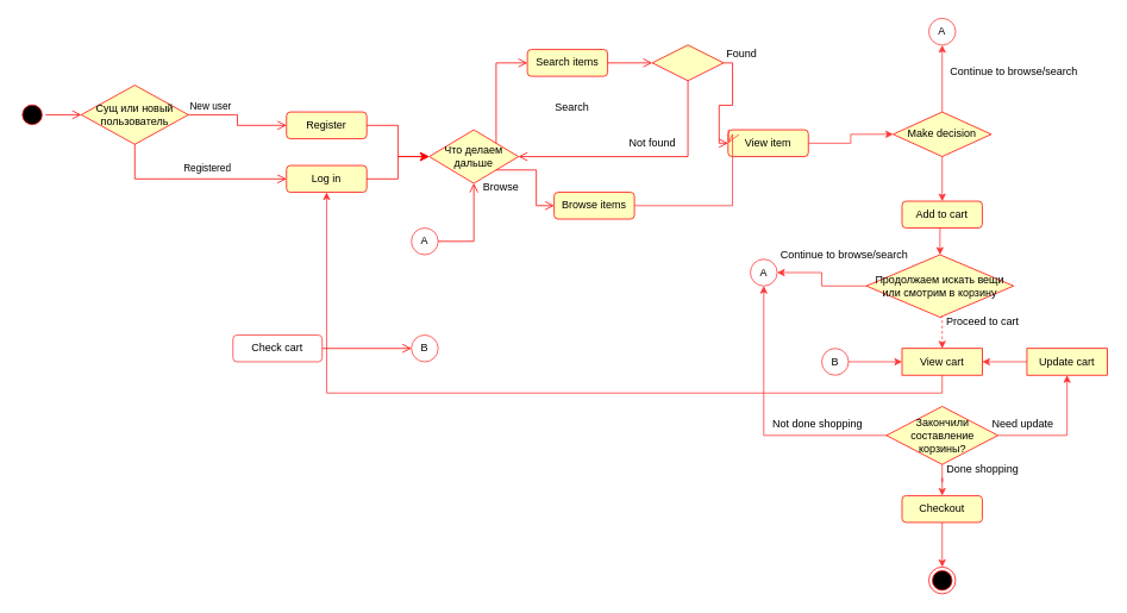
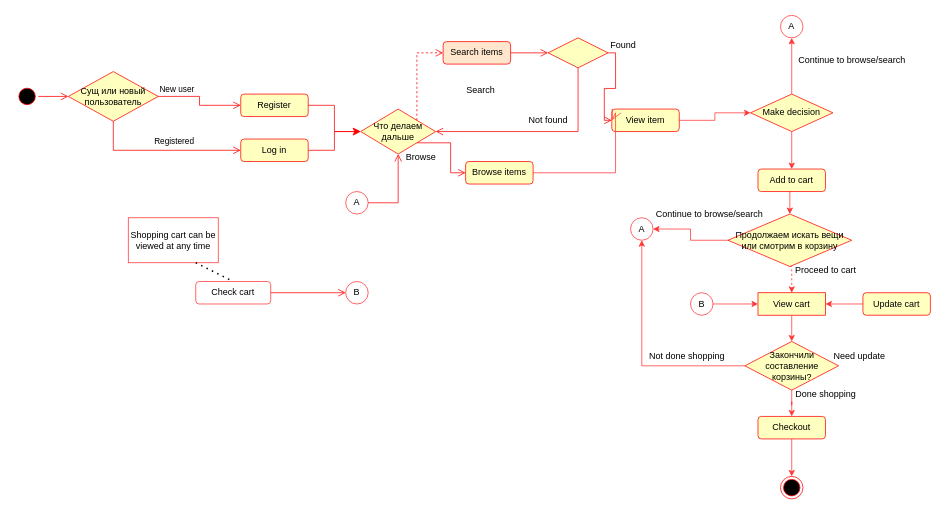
  <mxCell id="0" />
  <mxCell id="1" parent="0" />
  <mxCell id="2" value="" style="ellipse;html=1;shape=startState;fillColor=#000000;strokeColor=#ff0000;" parent="1" vertex="1"><mxGeometry y="113.13" width="30" height="30" as="geometry" x="20" /></mxCell>
  <mxCell id="3" value="" style="edgeStyle=orthogonalEdgeStyle;html=1;verticalAlign=bottom;endArrow=open;endSize=8;strokeColor=#ff0000;rounded=0;exitX=1;exitY=0.5;exitDx=0;exitDy=0;entryX=0;entryY=0.5;entryDx=0;entryDy=0;" parent="1" source="2" edge="1" target="4"><mxGeometry relative="1" as="geometry"><mxPoint x="150" y="140" as="targetPoint" /><mxPoint x="85" y="155" as="sourcePoint" /></mxGeometry></mxCell>
  <mxCell id="4" value="Сущ или новый пользователь" style="rhombus;whiteSpace=wrap;html=1;fontColor=#000000;fillColor=#ffffc0;strokeColor=#ff0000;" parent="1" vertex="1"><mxGeometry x="90" y="95" width="120" height="66.25" as="geometry" /></mxCell>
  <mxCell id="5" value="New user" style="edgeStyle=orthogonalEdgeStyle;html=1;align=left;verticalAlign=bottom;endArrow=open;endSize=8;strokeColor=#ff0000;rounded=0;exitX=1;exitY=0.5;exitDx=0;exitDy=0;entryX=0;entryY=0.5;entryDx=0;entryDy=0;" parent="1" source="4" target="7" edge="1"><mxGeometry x="-1" relative="1" as="geometry"><mxPoint x="310" y="128.75" as="targetPoint" /><mxPoint x="219.859" y="128.85" as="sourcePoint" /></mxGeometry></mxCell>
  <mxCell id="6" value="Registered" style="edgeStyle=orthogonalEdgeStyle;html=1;align=left;verticalAlign=top;endArrow=open;endSize=8;strokeColor=#ff0000;rounded=0;entryX=0;entryY=0.5;entryDx=0;entryDy=0;exitX=0.5;exitY=1;exitDx=0;exitDy=0;" parent="1" source="4" target="8" edge="1"><mxGeometry x="-0.119" y="25" relative="1" as="geometry"><mxPoint x="299.95" y="200.03" as="targetPoint" /><mxPoint x="179.998" y="161.246" as="sourcePoint" /><Array as="points"><mxPoint x="180" y="200" /><mxPoint x="310" y="200" /></Array><mxPoint as="offset" /></mxGeometry></mxCell>
  <mxCell id="7" value="Register&lt;span style=&quot;color: rgba(0, 0, 0, 0); font-family: monospace; font-size: 0px; text-align: start; text-wrap: nowrap;&quot;&gt;%3CmxGraphModel%3E%3Croot%3E%3CmxCell%20id%3D%220%22%2F%3E%3CmxCell%20id%3D%221%22%20parent%3D%220%22%2F%3E%3CmxCell%20id%3D%222%22%20value%3D%22Browse%20Items%22%20style%3D%22rounded%3D1%3BwhiteSpace%3Dwrap%3Bhtml%3D1%3BfillColor%3D%23ffffc0%3BstrokeColor%3D%23ff0000%3BfontColor%3D%23000000%3B%22%20vertex%3D%221%22%20parent%3D%221%22%3E%3CmxGeometry%20x%3D%22220%22%20y%3D%22110%22%20width%3D%2290%22%20height%3D%2230%22%20as%3D%22geometry%22%2F%3E%3C%2FmxCell%3E%3C%2Froot%3E%3C%2FmxGraphModel%3E&lt;/span&gt;" style="rounded=1;whiteSpace=wrap;html=1;fillColor=#ffffc0;strokeColor=#ff0000;fontColor=#000000;" parent="1" vertex="1"><mxGeometry x="320" y="125" width="90" height="30" as="geometry" /></mxCell>
  <mxCell id="8" value="Log in" style="rounded=1;whiteSpace=wrap;html=1;fillColor=#ffffc0;strokeColor=#ff0000;fontColor=#000000;" parent="1" vertex="1"><mxGeometry x="320" y="185" width="90" height="30" as="geometry" /></mxCell>
  <mxCell id="9" value="" style="edgeStyle=orthogonalEdgeStyle;html=1;align=left;verticalAlign=bottom;endArrow=open;endSize=8;strokeColor=#ff0000;rounded=0;entryX=0;entryY=0.5;entryDx=0;entryDy=0;exitX=1;exitY=0.5;exitDx=0;exitDy=0;" parent="1" source="7" target="13" edge="1"><mxGeometry x="-1" relative="1" as="geometry"><mxPoint x="480" y="165" as="targetPoint" /><mxPoint x="420" y="139.6" as="sourcePoint" /></mxGeometry></mxCell>
  <mxCell id="10" value="" style="edgeStyle=orthogonalEdgeStyle;html=1;align=left;verticalAlign=bottom;endArrow=classic;endSize=8;strokeColor=#ff0000;rounded=0;entryX=0;entryY=0.5;entryDx=0;entryDy=0;exitX=1;exitY=0.5;exitDx=0;exitDy=0;" parent="1" source="8" target="13" edge="1"><mxGeometry x="-1" relative="1" as="geometry"><mxPoint x="480" y="165" as="targetPoint" /><mxPoint x="420" y="199.6" as="sourcePoint" /></mxGeometry></mxCell>
  <mxCell id="11" value="" style="ellipse;html=1;shape=endState;fillColor=#000000;strokeColor=#ff0000;" parent="1" vertex="1"><mxGeometry x="1040" y="635" width="30" height="30" as="geometry" /></mxCell>
  <mxCell id="12" value="Search" style="text;html=1;align=center;verticalAlign=middle;resizable=0;points=[];autosize=1;strokeColor=none;fillColor=none;" parent="1" vertex="1"><mxGeometry x="610" y="105" width="60" height="30" as="geometry" /></mxCell>
  <mxCell id="13" value="Что делаем дальше" style="rhombus;whiteSpace=wrap;html=1;fontColor=#000000;fillColor=#ffffc0;strokeColor=#ff0000;" parent="1" vertex="1"><mxGeometry x="480" y="145" width="100" height="60" as="geometry" /></mxCell>
- <mxCell id="14" value="" style="edgeStyle=orthogonalEdgeStyle;html=1;align=left;verticalAlign=bottom;endArrow=open;endSize=8;strokeColor=#ff0000;rounded=0;exitX=1;exitY=0;exitDx=0;exitDy=0;entryX=0;entryY=0.5;entryDx=0;entryDy=0;" parent="1" source="13" target="15" edge="1"><mxGeometry x="-1" relative="1" as="geometry"><mxPoint x="540" y="85" as="targetPoint" /><mxPoint x="520" y="126.25" as="sourcePoint" /><Array as="points"><mxPoint x="555" y="70" /></Array></mxGeometry></mxCell>
- <mxCell id="15" value="Search items" style="rounded=1;whiteSpace=wrap;html=1;fillColor=#ffffc0;strokeColor=#ff0000;fontColor=#000000;" parent="1" vertex="1"><mxGeometry x="590" y="55" width="90" height="30" as="geometry" /></mxCell>
+ <mxCell id="14" value="" style="edgeStyle=orthogonalEdgeStyle;html=1;align=left;verticalAlign=bottom;endArrow=open;endSize=8;strokeColor=#ff0000;rounded=0;exitX=1;exitY=0;exitDx=0;exitDy=0;entryX=0;entryY=0.5;entryDx=0;entryDy=0;dashed=1;" parent="1" source="13" target="15" edge="1"><mxGeometry x="-1" relative="1" as="geometry"><mxPoint x="540" y="85" as="targetPoint" /><mxPoint x="520" y="126.25" as="sourcePoint" /><Array as="points"><mxPoint x="555" y="70" /></Array></mxGeometry></mxCell>
+ <mxCell id="15" value="Search items" style="rounded=1;whiteSpace=wrap;html=1;fillColor=#ffe6cc;strokeColor=#ff0000;fontColor=#000000;" parent="1" vertex="1"><mxGeometry x="590" y="55" width="90" height="30" as="geometry" /></mxCell>
  <mxCell id="16" value="" style="rhombus;whiteSpace=wrap;html=1;fontColor=#000000;fillColor=#ffffc0;strokeColor=#ff0000;" parent="1" vertex="1"><mxGeometry x="730" y="50" width="80" height="40" as="geometry" /></mxCell>
  <mxCell id="17" value="" style="edgeStyle=orthogonalEdgeStyle;html=1;align=left;verticalAlign=bottom;endArrow=open;endSize=8;strokeColor=#ff0000;rounded=0;exitX=1;exitY=0.5;exitDx=0;exitDy=0;entryX=0;entryY=0.5;entryDx=0;entryDy=0;" parent="1" source="15" target="16" edge="1"><mxGeometry x="-1" relative="1" as="geometry"><mxPoint x="740" y="100" as="targetPoint" /><mxPoint x="710" y="195" as="sourcePoint" /><Array as="points"><mxPoint x="690" y="70" /><mxPoint x="690" y="70" /></Array></mxGeometry></mxCell>
  <mxCell id="18" value="" style="edgeStyle=orthogonalEdgeStyle;html=1;verticalAlign=bottom;endArrow=open;endSize=8;strokeColor=#ff0000;rounded=0;exitX=1;exitY=0.5;exitDx=0;exitDy=0;entryX=0;entryY=0.5;entryDx=0;entryDy=0;" parent="1" source="16" target="23" edge="1"><mxGeometry relative="1" as="geometry"><mxPoint x="850" y="70" as="targetPoint" /><mxPoint x="110" y="150" as="sourcePoint" /></mxGeometry></mxCell>
  <mxCell id="19" value="Found" style="text;html=1;align=center;verticalAlign=middle;resizable=0;points=[];autosize=1;strokeColor=none;fillColor=none;" parent="1" vertex="1"><mxGeometry x="800" y="45" width="60" height="30" as="geometry" /></mxCell>
  <mxCell id="20" value="" style="edgeStyle=orthogonalEdgeStyle;html=1;verticalAlign=bottom;endArrow=open;endSize=8;strokeColor=#ff0000;rounded=0;exitX=0.5;exitY=1;exitDx=0;exitDy=0;entryX=1;entryY=0.5;entryDx=0;entryDy=0;" parent="1" source="16" target="13" edge="1"><mxGeometry relative="1" as="geometry"><mxPoint x="860" y="80" as="targetPoint" /><mxPoint x="820" y="80" as="sourcePoint" /></mxGeometry></mxCell>
  <mxCell id="21" value="Not found" style="text;html=1;align=center;verticalAlign=middle;resizable=0;points=[];autosize=1;strokeColor=none;fillColor=none;" parent="1" vertex="1"><mxGeometry x="690" y="145" width="80" height="30" as="geometry" /></mxCell>
  <mxCell id="22" style="edgeStyle=orthogonalEdgeStyle;rounded=0;orthogonalLoop=1;jettySize=auto;html=1;exitX=1;exitY=0.5;exitDx=0;exitDy=0;entryX=0;entryY=0.5;entryDx=0;entryDy=0;strokeColor=#FF3333;" parent="1" source="23" target="29" edge="1"><mxGeometry relative="1" as="geometry" /></mxCell>
  <mxCell id="23" value="View item" style="rounded=1;whiteSpace=wrap;html=1;fillColor=#ffffc0;strokeColor=#ff0000;fontColor=#000000;" parent="1" vertex="1"><mxGeometry x="815" y="145" width="90" height="30" as="geometry" /></mxCell>
  <mxCell id="24" value="Browse items" style="rounded=1;whiteSpace=wrap;html=1;fillColor=#ffffc0;strokeColor=#ff0000;fontColor=#000000;" parent="1" vertex="1"><mxGeometry x="620" y="215" width="90" height="30" as="geometry" /></mxCell>
  <mxCell id="25" value="" style="edgeStyle=orthogonalEdgeStyle;html=1;align=left;verticalAlign=bottom;endArrow=open;endSize=8;strokeColor=#ff0000;rounded=0;exitX=1;exitY=1;exitDx=0;exitDy=0;entryX=0;entryY=0.5;entryDx=0;entryDy=0;" parent="1" source="13" target="24" edge="1"><mxGeometry x="-1" y="32" relative="1" as="geometry"><mxPoint x="740" y="295" as="targetPoint" /><mxPoint x="630" y="295" as="sourcePoint" /><mxPoint x="-2" y="-10" as="offset" /></mxGeometry></mxCell>
  <mxCell id="26" value="Browse" style="text;html=1;align=center;verticalAlign=middle;resizable=0;points=[];autosize=1;strokeColor=none;fillColor=none;" parent="1" vertex="1"><mxGeometry x="530" y="195" width="60" height="30" as="geometry" /></mxCell>
  <mxCell id="27" value="" style="endArrow=open;endFill=1;endSize=12;html=1;rounded=0;exitX=1;exitY=0.5;exitDx=0;exitDy=0;entryX=0;entryY=0.5;entryDx=0;entryDy=0;strokeColor=#FF3333;" parent="1" source="24" target="23" edge="1"><mxGeometry width="160" relative="1" as="geometry"><mxPoint x="770" y="229.76" as="sourcePoint" /><mxPoint x="930" y="229.76" as="targetPoint" /><Array as="points"><mxPoint x="820" y="230" /><mxPoint x="820" y="150" /></Array></mxGeometry></mxCell>
  <mxCell id="28" style="edgeStyle=orthogonalEdgeStyle;rounded=0;orthogonalLoop=1;jettySize=auto;html=1;entryX=0.5;entryY=0;entryDx=0;entryDy=0;strokeColor=#FF3333;" parent="1" source="29" target="31" edge="1"><mxGeometry relative="1" as="geometry" /></mxCell>
  <mxCell id="29" value="Make decision" style="rhombus;whiteSpace=wrap;html=1;fontColor=#000000;fillColor=#ffffc0;strokeColor=#ff0000;" parent="1" vertex="1"><mxGeometry x="1000" y="125" width="110" height="50" as="geometry" /></mxCell>
  <mxCell id="30" value="Continue to browse/search" style="text;html=1;align=center;verticalAlign=middle;resizable=0;points=[];autosize=1;strokeColor=none;fillColor=none;" parent="1" vertex="1"><mxGeometry x="1050" y="65" width="170" height="30" as="geometry" /></mxCell>
  <mxCell id="31" value="Add to cart" style="rounded=1;whiteSpace=wrap;html=1;fillColor=#ffffc0;strokeColor=#ff0000;fontColor=#000000;" parent="1" vertex="1"><mxGeometry x="1010" y="225" width="90" height="30" as="geometry" /></mxCell>
  <mxCell id="32" value="Продолжаем искать вещи или смотрим в корзину" style="rhombus;whiteSpace=wrap;html=1;fontColor=#000000;fillColor=#ffffc0;strokeColor=#ff0000;" parent="1" vertex="1"><mxGeometry x="970" y="285" width="165" height="70" as="geometry" /></mxCell>
  <mxCell id="33" style="edgeStyle=orthogonalEdgeStyle;rounded=0;orthogonalLoop=1;jettySize=auto;html=1;entryX=0.5;entryY=0;entryDx=0;entryDy=0;strokeColor=#FF3333;exitX=0.5;exitY=1;exitDx=0;exitDy=0;" parent="1" source="31" target="32" edge="1"><mxGeometry relative="1" as="geometry"><mxPoint x="1080" y="265" as="sourcePoint" /><mxPoint x="1080" y="315" as="targetPoint" /></mxGeometry></mxCell>
  <mxCell id="34" style="edgeStyle=orthogonalEdgeStyle;rounded=0;orthogonalLoop=1;jettySize=auto;html=1;entryX=1;entryY=0.5;entryDx=0;entryDy=0;strokeColor=#FF3333;exitX=0;exitY=0.5;exitDx=0;exitDy=0;" parent="1" source="32" target="44" edge="1"><mxGeometry relative="1" as="geometry"><mxPoint x="1054.71" y="340" as="sourcePoint" /><mxPoint x="1054.71" y="385" as="targetPoint" /></mxGeometry></mxCell>
  <mxCell id="35" value="Continue to browse/search" style="text;html=1;align=center;verticalAlign=middle;resizable=0;points=[];autosize=1;strokeColor=none;fillColor=none;" parent="1" vertex="1"><mxGeometry x="860" y="270" width="170" height="30" as="geometry" /></mxCell>
  <mxCell id="36" value="View cart" style="whiteSpace=wrap;html=1;fillColor=#ffffc0;strokeColor=#ff0000;fontColor=#000000;rounded=0;" parent="1" vertex="1"><mxGeometry x="1010" y="390" width="90" height="30" as="geometry" /></mxCell>
  <mxCell id="37" style="edgeStyle=orthogonalEdgeStyle;rounded=0;orthogonalLoop=1;jettySize=auto;html=1;entryX=0.5;entryY=0;entryDx=0;entryDy=0;strokeColor=#FF3333;exitX=0.5;exitY=1;exitDx=0;exitDy=0;dashed=1;" parent="1" source="32" target="36" edge="1"><mxGeometry relative="1" as="geometry"><mxPoint x="1065" y="250" as="sourcePoint" /><mxPoint x="1065" y="295" as="targetPoint" /></mxGeometry></mxCell>
  <mxCell id="38" value="Proceed to cart" style="text;html=1;align=center;verticalAlign=middle;resizable=0;points=[];autosize=1;strokeColor=none;fillColor=none;" parent="1" vertex="1"><mxGeometry x="1050" y="345" width="100" height="30" as="geometry" /></mxCell>
- <mxCell id="39" style="edgeStyle=orthogonalEdgeStyle;rounded=0;orthogonalLoop=1;jettySize=auto;html=1;entryX=0.5;entryY=1;entryDx=0;entryDy=0;strokeColor=#FF3333;" parent="1" source="42" target="55" edge="1"><mxGeometry relative="1" as="geometry" /></mxCell>
  <mxCell id="40" style="edgeStyle=orthogonalEdgeStyle;rounded=0;orthogonalLoop=1;jettySize=auto;html=1;entryX=0.5;entryY=1;entryDx=0;entryDy=0;strokeColor=#FF3333;" parent="1" source="42" target="44" edge="1"><mxGeometry relative="1" as="geometry" /></mxCell>
  <mxCell id="41" style="edgeStyle=orthogonalEdgeStyle;rounded=0;orthogonalLoop=1;jettySize=auto;html=1;strokeColor=#FF3333;" parent="1" source="42" target="61" edge="1"><mxGeometry relative="1" as="geometry" /></mxCell>
  <mxCell id="42" value="Закончили составление корзины?" style="rhombus;whiteSpace=wrap;html=1;fontColor=#000000;fillColor=#ffffc0;strokeColor=#ff0000;" parent="1" vertex="1"><mxGeometry x="992.5" y="455" width="125" height="65" as="geometry" /></mxCell>
- <mxCell id="43" style="edgeStyle=orthogonalEdgeStyle;rounded=0;orthogonalLoop=1;jettySize=auto;html=1;strokeColor=#FF3333;exitX=0.5;exitY=1;exitDx=0;exitDy=0;" parent="1" source="36" target="8" edge="1"><mxGeometry relative="1" as="geometry"><mxPoint x="1090" y="435" as="sourcePoint" /><mxPoint x="1090" y="500" as="targetPoint" /></mxGeometry></mxCell>
+ <mxCell id="43" style="edgeStyle=orthogonalEdgeStyle;rounded=0;orthogonalLoop=1;jettySize=auto;html=1;entryX=0.5;entryY=0;entryDx=0;entryDy=0;strokeColor=#FF3333;exitX=0.5;exitY=1;exitDx=0;exitDy=0;" parent="1" source="36" target="42" edge="1"><mxGeometry relative="1" as="geometry"><mxPoint x="1090" y="435" as="sourcePoint" /><mxPoint x="1090" y="500" as="targetPoint" /></mxGeometry></mxCell>
  <mxCell id="44" value="A" style="ellipse;whiteSpace=wrap;html=1;aspect=fixed;strokeColor=#FF3333;" parent="1" vertex="1"><mxGeometry x="840" y="290" width="30" height="30" as="geometry" /></mxCell>
  <mxCell id="45" value="A" style="ellipse;whiteSpace=wrap;html=1;aspect=fixed;strokeColor=#FF3333;" parent="1" vertex="1"><mxGeometry x="1040" y="20" width="30" height="30" as="geometry" /></mxCell>
  <mxCell id="46" style="edgeStyle=orthogonalEdgeStyle;rounded=0;orthogonalLoop=1;jettySize=auto;html=1;entryX=0.5;entryY=1;entryDx=0;entryDy=0;strokeColor=#FF3333;exitX=0.5;exitY=0;exitDx=0;exitDy=0;" parent="1" source="29" target="45" edge="1"><mxGeometry relative="1" as="geometry"><mxPoint x="1025" y="330" as="sourcePoint" /><mxPoint x="830" y="330" as="targetPoint" /></mxGeometry></mxCell>
  <mxCell id="47" value="A" style="ellipse;whiteSpace=wrap;html=1;aspect=fixed;strokeColor=#FF3333;" parent="1" vertex="1"><mxGeometry x="460" y="255" width="30" height="30" as="geometry" /></mxCell>
  <mxCell id="48" value="" style="edgeStyle=orthogonalEdgeStyle;html=1;align=left;verticalAlign=bottom;endArrow=open;endSize=8;strokeColor=#ff0000;rounded=0;exitX=1;exitY=0.5;exitDx=0;exitDy=0;entryX=0.5;entryY=1;entryDx=0;entryDy=0;" parent="1" source="47" target="13" edge="1"><mxGeometry x="-1" y="32" relative="1" as="geometry"><mxPoint x="630" y="240" as="targetPoint" /><mxPoint x="550" y="203" as="sourcePoint" /><mxPoint x="-2" y="-10" as="offset" /></mxGeometry></mxCell>
+ <mxCell id="49" value="Shopping cart can be viewed&lt;span style=&quot;background-color: initial;&quot;&gt;&amp;nbsp;at any time&lt;/span&gt;" style="rounded=0;whiteSpace=wrap;html=1;strokeColor=#FF3333;" parent="1" vertex="1"><mxGeometry x="170" y="290" width="120" height="60" as="geometry" /></mxCell>
  <mxCell id="50" value="" style="edgeStyle=orthogonalEdgeStyle;html=1;align=left;verticalAlign=bottom;endArrow=open;endSize=8;strokeColor=#ff0000;rounded=0;entryX=0;entryY=0.5;entryDx=0;entryDy=0;exitX=1;exitY=0.5;exitDx=0;exitDy=0;" parent="1" source="58" target="51" edge="1"><mxGeometry x="-1" y="32" relative="1" as="geometry"><mxPoint x="525" y="365" as="targetPoint" /><mxPoint x="460" y="435" as="sourcePoint" /><mxPoint x="-2" y="-10" as="offset" /></mxGeometry></mxCell>
  <mxCell id="51" value="B" style="ellipse;whiteSpace=wrap;html=1;aspect=fixed;strokeColor=#FF3333;" parent="1" vertex="1"><mxGeometry x="460" y="375" width="30" height="30" as="geometry" /></mxCell>
  <mxCell id="52" style="edgeStyle=orthogonalEdgeStyle;rounded=0;orthogonalLoop=1;jettySize=auto;html=1;entryX=0;entryY=0.5;entryDx=0;entryDy=0;strokeColor=#FF3333;" parent="1" source="53" target="36" edge="1"><mxGeometry relative="1" as="geometry" /></mxCell>
  <mxCell id="53" value="B" style="ellipse;whiteSpace=wrap;html=1;aspect=fixed;strokeColor=#FF3333;" parent="1" vertex="1"><mxGeometry x="920" y="390" width="30" height="30" as="geometry" /></mxCell>
  <mxCell id="54" style="edgeStyle=orthogonalEdgeStyle;rounded=0;orthogonalLoop=1;jettySize=auto;html=1;entryX=1;entryY=0.5;entryDx=0;entryDy=0;strokeColor=#FF3333;" parent="1" source="55" target="36" edge="1"><mxGeometry relative="1" as="geometry" /></mxCell>
- <mxCell id="55" value="Update cart" style="whiteSpace=wrap;html=1;fillColor=#ffffc0;strokeColor=#ff0000;fontColor=#000000;rounded=0;" parent="1" vertex="1"><mxGeometry x="1150" y="390" width="90" height="30" as="geometry" /></mxCell>
+ <mxCell id="55" value="Update cart" style="rounded=1;whiteSpace=wrap;html=1;fillColor=#ffffc0;strokeColor=#ff0000;fontColor=#000000;" parent="1" vertex="1"><mxGeometry x="1150" y="390" width="90" height="30" as="geometry" /></mxCell>
  <mxCell id="56" value="Need update" style="text;html=1;align=center;verticalAlign=middle;resizable=0;points=[];autosize=1;strokeColor=none;fillColor=none;" parent="1" vertex="1"><mxGeometry x="1100" y="460" width="90" height="30" as="geometry" /></mxCell>
  <mxCell id="57" value="Not done shopping" style="text;html=1;align=center;verticalAlign=middle;resizable=0;points=[];autosize=1;strokeColor=none;fillColor=none;" parent="1" vertex="1"><mxGeometry x="855" y="460" width="120" height="30" as="geometry" /></mxCell>
  <mxCell id="58" value="Check cart" style="rounded=1;whiteSpace=wrap;html=1;strokeColor=#FF3333;" parent="1" vertex="1"><mxGeometry x="260" y="375" width="100" height="30" as="geometry" /></mxCell>
+ <mxCell id="59" value="" style="endArrow=none;dashed=1;html=1;dashPattern=1 3;strokeWidth=2;rounded=0;exitX=0.75;exitY=1;exitDx=0;exitDy=0;entryX=0.5;entryY=0;entryDx=0;entryDy=0;" parent="1" source="49" target="58" edge="1"><mxGeometry width="50" height="50" relative="1" as="geometry"><mxPoint x="700" y="395" as="sourcePoint" /><mxPoint x="750" y="345" as="targetPoint" /></mxGeometry></mxCell>
  <mxCell id="60" style="edgeStyle=orthogonalEdgeStyle;rounded=0;orthogonalLoop=1;jettySize=auto;html=1;entryX=0.5;entryY=0;entryDx=0;entryDy=0;strokeColor=#FF3333;" parent="1" source="61" target="11" edge="1"><mxGeometry relative="1" as="geometry" /></mxCell>
  <mxCell id="61" value="Checkout" style="rounded=1;whiteSpace=wrap;html=1;fillColor=#ffffc0;strokeColor=#ff0000;fontColor=#000000;" parent="1" vertex="1"><mxGeometry x="1010" y="555" width="90" height="30" as="geometry" /></mxCell>
  <mxCell id="62" value="Done shopping" style="text;html=1;align=center;verticalAlign=middle;resizable=0;points=[];autosize=1;strokeColor=none;fillColor=none;" parent="1" vertex="1"><mxGeometry x="1050" y="510" width="100" height="30" as="geometry" /></mxCell>
